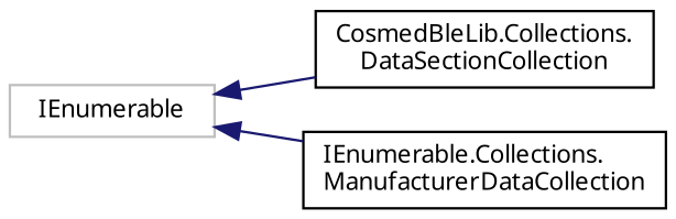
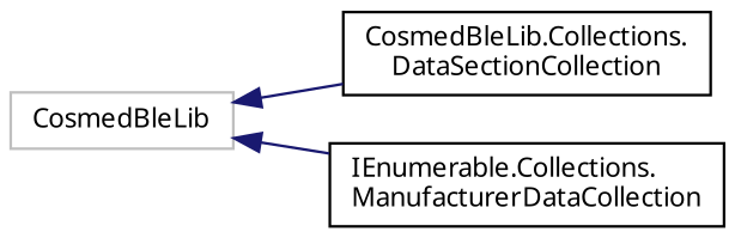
  digraph {
    fontname="Noto Sans"
    rankdir=LR
    node [color=black fillcolor=white fontname="Noto Sans" fontsize=10 shape=record style=filled]
    edge [color=midnightblue dir=back fontname="Noto Sans" fontsize=10 labelfontname=Helvetica labelfontsize=10 style=solid]
-   n1 [color=grey75 height=0.2 label=IEnumerable width=0.4]
+   n1 [color=grey75 height=0.2 label=CosmedBleLib width=0.4]
    n2 [height=0.2 label="CosmedBleLib.Collections.\lDataSectionCollection" width=0.4]
    n3 [height=0.2 label="IEnumerable.Collections.\lManufacturerDataCollection" width=0.4]
    n1 -> n2
    n1 -> n3
  }
